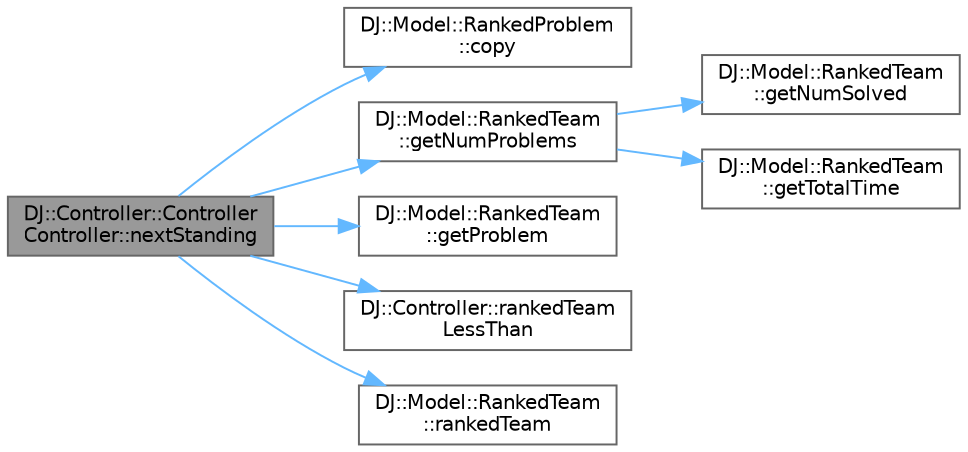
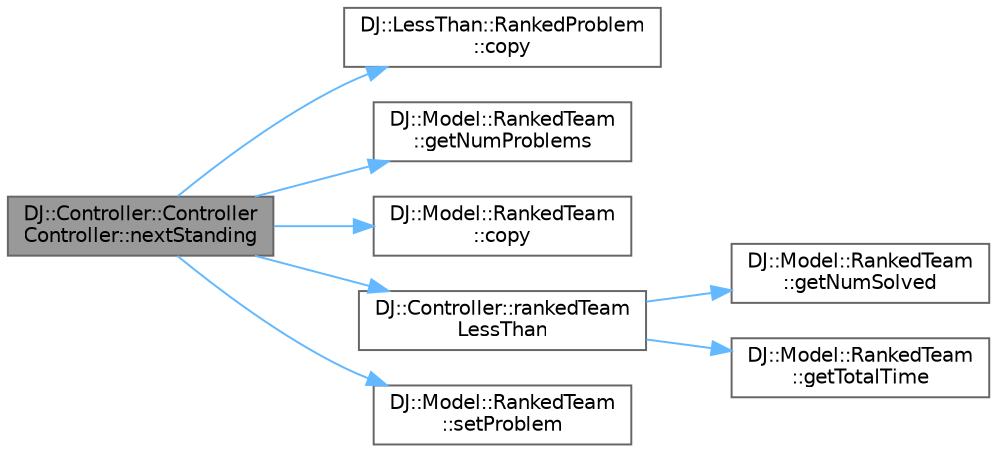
  digraph {
    rankdir=LR
    node [color=grey40 fillcolor=white fontname=Helvetica fontsize=10 shape=box style=filled]
    edge [color=steelblue1 fontname=Helvetica fontsize=10 labelfontname=Helvetica labelfontsize=10 style=solid]
    n1 [color=gray40 fillcolor=grey60 fontcolor=black height=0.2 label="DJ::Controller::Controller\lController::nextStanding" width=0.4]
-   n2 [height=0.2 label="DJ::Model::RankedProblem\l::copy" width=0.4]
+   n2 [height=0.2 label="DJ::LessThan::RankedProblem\l::copy" width=0.4]
    n3 [height=0.2 label="DJ::Model::RankedTeam\l::getNumProblems" width=0.4]
-   n4 [height=0.2 label="DJ::Model::RankedTeam\l::getProblem" width=0.4]
+   n4 [height=0.2 label="DJ::Model::RankedTeam\l::copy" width=0.4]
    n5 [height=0.2 label="DJ::Controller::rankedTeam\lLessThan" width=0.4]
-   n6 [height=0.2 label="DJ::Model::RankedTeam\l::rankedTeam" width=0.4]
+   n6 [height=0.2 label="DJ::Model::RankedTeam\l::setProblem" width=0.4]
    n7 [height=0.2 label="DJ::Model::RankedTeam\l::getNumSolved" width=0.4]
    n8 [height=0.2 label="DJ::Model::RankedTeam\l::getTotalTime" width=0.4]
    n1 -> n2
    n1 -> n3
    n1 -> n4
    n1 -> n5
    n1 -> n6
-   n3 -> n7
-   n3 -> n8
+   n5 -> n7
+   n5 -> n8
  }
